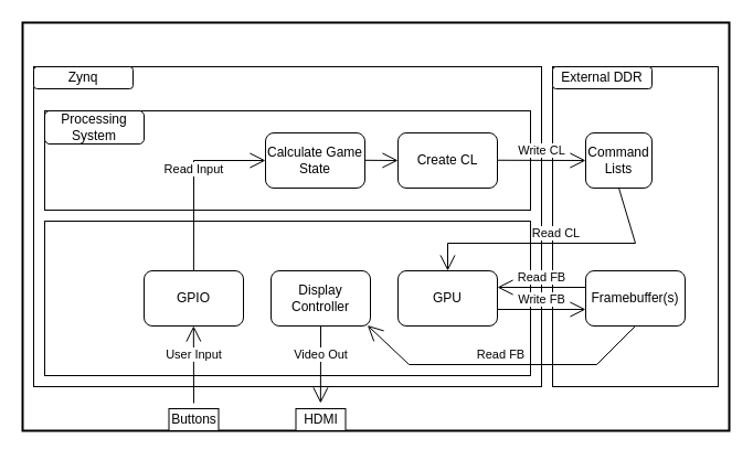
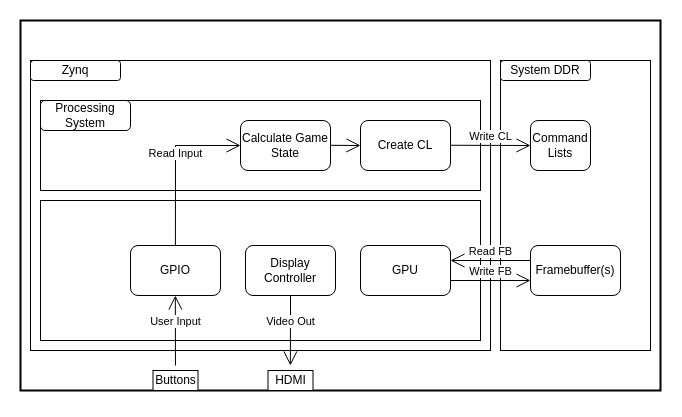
  <mxCell id="0" />
  <mxCell id="1" parent="0" />
  <mxCell id="2" value="" style="rounded=0;whiteSpace=wrap;html=1;strokeWidth=2;" vertex="1" parent="1"><mxGeometry x="20" y="20" width="640" height="370" as="geometry" /></mxCell>
  <mxCell id="3" value="" style="rounded=0;whiteSpace=wrap;html=1;" vertex="1" parent="1"><mxGeometry x="30" y="60" width="460" height="290" as="geometry" /></mxCell>
  <mxCell id="4" value="" style="rounded=0;whiteSpace=wrap;html=1;" vertex="1" parent="1"><mxGeometry x="40" y="100" width="440" height="90" as="geometry" /></mxCell>
  <mxCell id="5" value="Processing System" style="rounded=1;whiteSpace=wrap;html=1;" vertex="1" parent="1"><mxGeometry x="40" y="100" width="90" height="30" as="geometry" /></mxCell>
  <mxCell id="6" value="" style="rounded=0;whiteSpace=wrap;html=1;" vertex="1" parent="1"><mxGeometry x="40" y="200" width="440" height="140" as="geometry" /></mxCell>
  <mxCell id="7" value="" style="rounded=0;whiteSpace=wrap;html=1;" vertex="1" parent="1"><mxGeometry x="500" y="60" width="150" height="290" as="geometry" /></mxCell>
- <mxCell id="8" value="External DDR" style="rounded=1;whiteSpace=wrap;html=1;" vertex="1" parent="1"><mxGeometry x="500" y="60" width="90" height="20" as="geometry" /></mxCell>
+ <mxCell id="8" value="System DDR" style="rounded=1;whiteSpace=wrap;html=1;" vertex="1" parent="1"><mxGeometry x="500" y="60" width="90" height="20" as="geometry" /></mxCell>
  <mxCell id="9" value="GPU" style="rounded=1;whiteSpace=wrap;html=1;" vertex="1" parent="1"><mxGeometry x="360" y="245" width="90" height="50" as="geometry" /></mxCell>
  <mxCell id="10" value="Display Controller" style="rounded=1;whiteSpace=wrap;html=1;" vertex="1" parent="1"><mxGeometry x="245" y="245" width="90" height="50" as="geometry" /></mxCell>
  <mxCell id="11" value="Framebuffer(s)" style="rounded=1;whiteSpace=wrap;html=1;" vertex="1" parent="1"><mxGeometry x="530" y="245" width="90" height="50" as="geometry" /></mxCell>
  <mxCell id="12" value="Command Lists" style="rounded=1;whiteSpace=wrap;html=1;" vertex="1" parent="1"><mxGeometry x="530" y="120" width="60" height="50" as="geometry" /></mxCell>
  <mxCell id="13" value="Zynq" style="rounded=1;whiteSpace=wrap;html=1;" vertex="1" parent="1"><mxGeometry x="30" y="60" width="90" height="20" as="geometry" /></mxCell>
  <mxCell id="14" value="" style="rounded=0;whiteSpace=wrap;html=1;" vertex="1" parent="1"><mxGeometry x="152.5" y="370" width="45" height="20" as="geometry" /></mxCell>
  <mxCell id="15" value="Buttons" style="text;html=1;align=center;verticalAlign=middle;resizable=0;points=[];autosize=1;strokeColor=none;fillColor=none;" vertex="1" parent="1"><mxGeometry x="145" y="365" width="60" height="30" as="geometry" /></mxCell>
  <mxCell id="16" value="" style="rounded=0;whiteSpace=wrap;html=1;" vertex="1" parent="1"><mxGeometry x="267.5" y="370" width="45" height="20" as="geometry" /></mxCell>
  <mxCell id="17" value="HDMI" style="text;html=1;align=center;verticalAlign=middle;resizable=0;points=[];autosize=1;strokeColor=none;fillColor=none;" vertex="1" parent="1"><mxGeometry x="265" y="365" width="50" height="30" as="geometry" /></mxCell>
  <mxCell id="18" value="User Input" style="edgeStyle=none;html=1;endArrow=open;endSize=12;verticalAlign=bottom;rounded=0;" edge="1" parent="1" source="15"><mxGeometry width="160" relative="1" as="geometry"><mxPoint x="174.83" y="355" as="sourcePoint" /><mxPoint x="174.83" y="295" as="targetPoint" /></mxGeometry></mxCell>
  <mxCell id="19" value="GPIO" style="rounded=1;whiteSpace=wrap;html=1;" vertex="1" parent="1"><mxGeometry x="130" y="245" width="90" height="50" as="geometry" /></mxCell>
  <mxCell id="20" value="Video Out" style="edgeStyle=none;html=1;endArrow=open;endSize=12;verticalAlign=bottom;rounded=0;" edge="1" parent="1"><mxGeometry width="160" relative="1" as="geometry"><mxPoint x="290.03" y="295" as="sourcePoint" /><mxPoint x="289.86" y="365" as="targetPoint" /></mxGeometry></mxCell>
  <mxCell id="21" value="Calculate Game State" style="rounded=1;whiteSpace=wrap;html=1;" vertex="1" parent="1"><mxGeometry x="240" y="120" width="90" height="50" as="geometry" /></mxCell>
  <mxCell id="22" value="Create CL" style="rounded=1;whiteSpace=wrap;html=1;" vertex="1" parent="1"><mxGeometry x="360" y="120" width="90" height="50" as="geometry" /></mxCell>
  <mxCell id="23" value="Read Input" style="edgeStyle=none;html=1;endArrow=open;endSize=12;verticalAlign=bottom;rounded=0;" edge="1" parent="1" target="21"><mxGeometry width="160" relative="1" as="geometry"><mxPoint x="174.91" y="245" as="sourcePoint" /><mxPoint x="174.71" y="165" as="targetPoint" /><Array as="points"><mxPoint x="175" y="145" /></Array></mxGeometry></mxCell>
  <mxCell id="24" value="" style="edgeStyle=none;html=1;endArrow=open;endSize=12;verticalAlign=bottom;rounded=0;entryX=0;entryY=0.5;entryDx=0;entryDy=0;" edge="1" parent="1" target="22"><mxGeometry width="160" relative="1" as="geometry"><mxPoint x="330" y="144.8" as="sourcePoint" /><mxPoint x="384.83" y="144.8" as="targetPoint" /></mxGeometry></mxCell>
  <mxCell id="25" value="Write CL" style="edgeStyle=none;html=1;endArrow=open;endSize=12;verticalAlign=bottom;rounded=0;entryX=0;entryY=0.5;entryDx=0;entryDy=0;" edge="1" parent="1" target="12"><mxGeometry width="160" relative="1" as="geometry"><mxPoint x="450" y="144.76" as="sourcePoint" /><mxPoint x="519.83" y="144.76" as="targetPoint" /></mxGeometry></mxCell>
  <mxCell id="26" value="Read FB" style="edgeStyle=none;html=1;endArrow=open;endSize=12;verticalAlign=bottom;rounded=0;" edge="1" parent="1"><mxGeometry width="160" relative="1" as="geometry"><mxPoint x="530" y="260" as="sourcePoint" /><mxPoint x="450" y="260" as="targetPoint" /></mxGeometry></mxCell>
  <mxCell id="27" value="Write FB" style="edgeStyle=none;html=1;endArrow=open;endSize=12;verticalAlign=bottom;rounded=0;" edge="1" parent="1"><mxGeometry width="160" relative="1" as="geometry"><mxPoint x="450" y="280" as="sourcePoint" /><mxPoint x="530" y="280" as="targetPoint" /><mxPoint as="offset" /></mxGeometry></mxCell>
- <mxCell id="28" value="Read FB" style="edgeStyle=none;html=1;endArrow=open;endSize=12;verticalAlign=bottom;rounded=0;exitX=0.5;exitY=1;exitDx=0;exitDy=0;entryX=0.971;entryY=0.989;entryDx=0;entryDy=0;entryPerimeter=0;" edge="1" parent="1" source="11" target="10"><mxGeometry width="160" relative="1" as="geometry"><mxPoint x="570" y="340" as="sourcePoint" /><mxPoint x="490" y="340" as="targetPoint" /><Array as="points"><mxPoint x="540" y="330" /><mxPoint x="370" y="330" /></Array></mxGeometry></mxCell>
- <mxCell id="29" value="Read CL" style="edgeStyle=none;html=1;endArrow=open;endSize=12;verticalAlign=bottom;rounded=0;exitX=0.5;exitY=1;exitDx=0;exitDy=0;entryX=0.5;entryY=0;entryDx=0;entryDy=0;" edge="1" parent="1" source="12" target="9"><mxGeometry width="160" relative="1" as="geometry"><mxPoint x="580" y="220" as="sourcePoint" /><mxPoint x="500" y="220" as="targetPoint" /><Array as="points"><mxPoint x="575" y="220" /><mxPoint x="405" y="220" /></Array></mxGeometry></mxCell>
